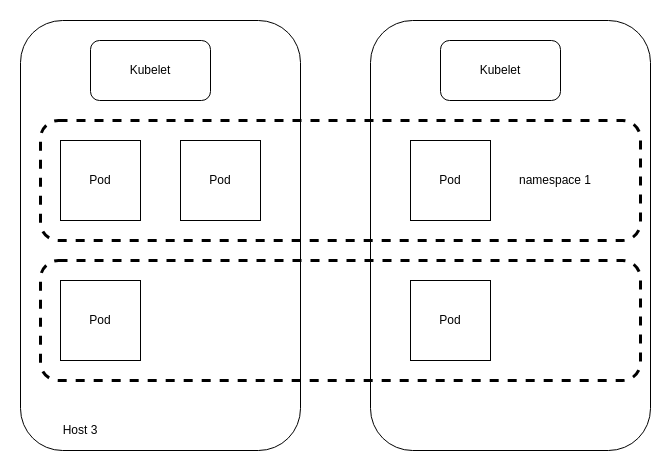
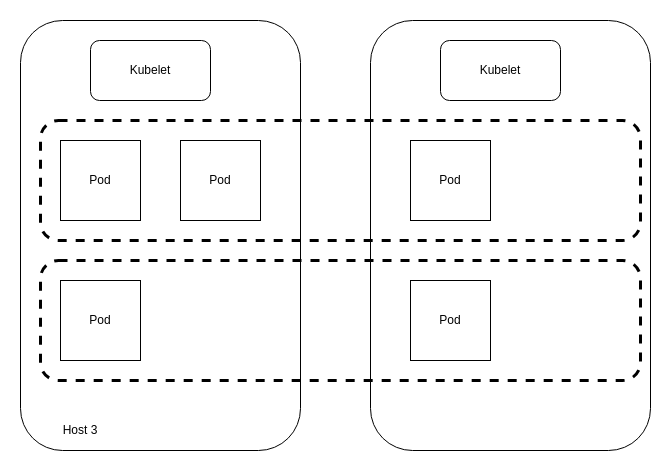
  <mxCell id="0" />
  <mxCell id="1" parent="0" />
  <mxCell id="2" value="" style="rounded=1;whiteSpace=wrap;html=1;" vertex="1" parent="1"><mxGeometry x="370" y="20" width="280" height="430" as="geometry" /></mxCell>
  <mxCell id="3" value="" style="rounded=1;whiteSpace=wrap;html=1;" vertex="1" parent="1"><mxGeometry x="20" y="20" width="280" height="430" as="geometry" /></mxCell>
  <mxCell id="4" value="Kubelet" style="rounded=1;whiteSpace=wrap;html=1;" vertex="1" parent="1"><mxGeometry x="90" y="40" width="120" height="60" as="geometry" /></mxCell>
  <mxCell id="5" value="Pod" style="whiteSpace=wrap;html=1;aspect=fixed;" vertex="1" parent="1"><mxGeometry x="60" y="140" width="80" height="80" as="geometry" /></mxCell>
  <mxCell id="6" value="Pod" style="whiteSpace=wrap;html=1;aspect=fixed;" vertex="1" parent="1"><mxGeometry x="180" y="140" width="80" height="80" as="geometry" /></mxCell>
  <mxCell id="7" value="Pod" style="whiteSpace=wrap;html=1;aspect=fixed;" vertex="1" parent="1"><mxGeometry x="60" y="280" width="80" height="80" as="geometry" /></mxCell>
  <mxCell id="8" value="Host 3" style="text;html=1;strokeColor=none;fillColor=none;align=center;verticalAlign=middle;whiteSpace=wrap;rounded=0;" vertex="1" parent="1"><mxGeometry x="60" y="420" width="40" height="20" as="geometry" /></mxCell>
  <mxCell id="9" value="" style="rounded=1;whiteSpace=wrap;html=1;fillColor=none;strokeWidth=3;dashed=1;" vertex="1" parent="1"><mxGeometry x="40" y="120" width="600" height="120" as="geometry" /></mxCell>
  <mxCell id="10" value="Kubelet" style="rounded=1;whiteSpace=wrap;html=1;" vertex="1" parent="1"><mxGeometry x="440" y="40" width="120" height="60" as="geometry" /></mxCell>
  <mxCell id="11" value="Pod" style="whiteSpace=wrap;html=1;aspect=fixed;" vertex="1" parent="1"><mxGeometry x="410" y="140" width="80" height="80" as="geometry" /></mxCell>
  <mxCell id="12" value="Pod" style="whiteSpace=wrap;html=1;aspect=fixed;" vertex="1" parent="1"><mxGeometry x="410" y="280" width="80" height="80" as="geometry" /></mxCell>
  <mxCell id="13" value="" style="rounded=1;whiteSpace=wrap;html=1;fillColor=none;strokeWidth=3;dashed=1;" vertex="1" parent="1"><mxGeometry x="40" y="260" width="600" height="120" as="geometry" /></mxCell>
- <mxCell id="14" value="namespace 1" style="text;html=1;strokeColor=none;fillColor=none;align=center;verticalAlign=middle;whiteSpace=wrap;rounded=0;dashed=1;" vertex="1" parent="1"><mxGeometry x="490" y="170" width="130" height="20" as="geometry" /></mxCell>
